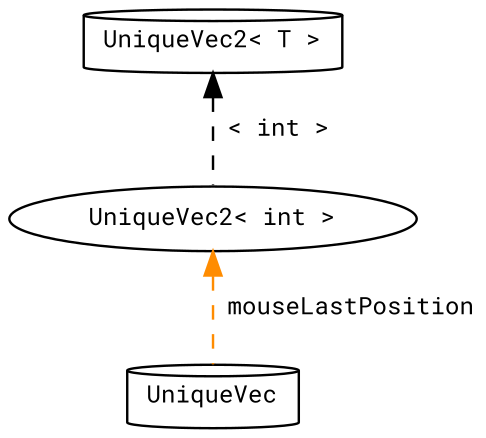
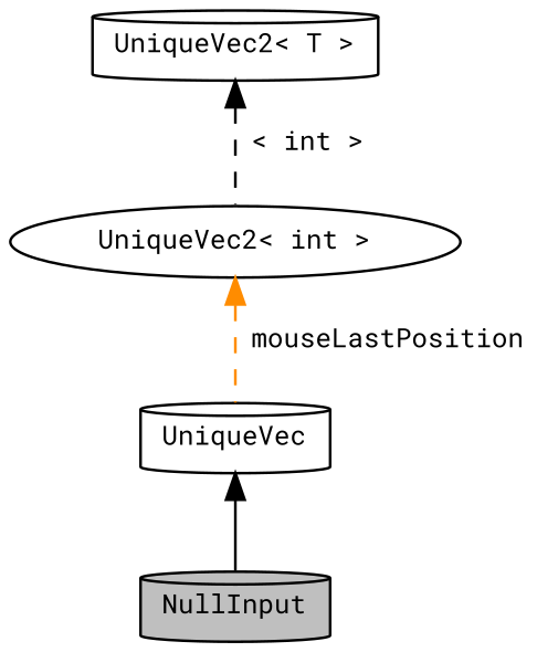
  digraph {
    fontname="Roboto Mono"
    node [color=black fillcolor=white fontname="Roboto Mono" fontsize=10 shape=cylinder style=filled]
    edge [color=black dir=back fontname="Roboto Mono" fontsize=10 labelfontname=Helvetica labelfontsize=10 style=dashed]
+   n1 [fillcolor=grey75 fontcolor=black height=0.2 label=NullInput width=0.4]
    n2 [height=0.2 label=UniqueVec width=0.4]
    n3 [height=0.2 label="UniqueVec2\< int \>" shape=ellipse width=0.4]
    n4 [height=0.2 label="UniqueVec2\< T \>" width=0.4]
+   n2 -> n1 [style=solid]
    n3 -> n2 [color=darkorange label=" mouseLastPosition"]
    n4 -> n3 [label=" \< int \>"]
  }
